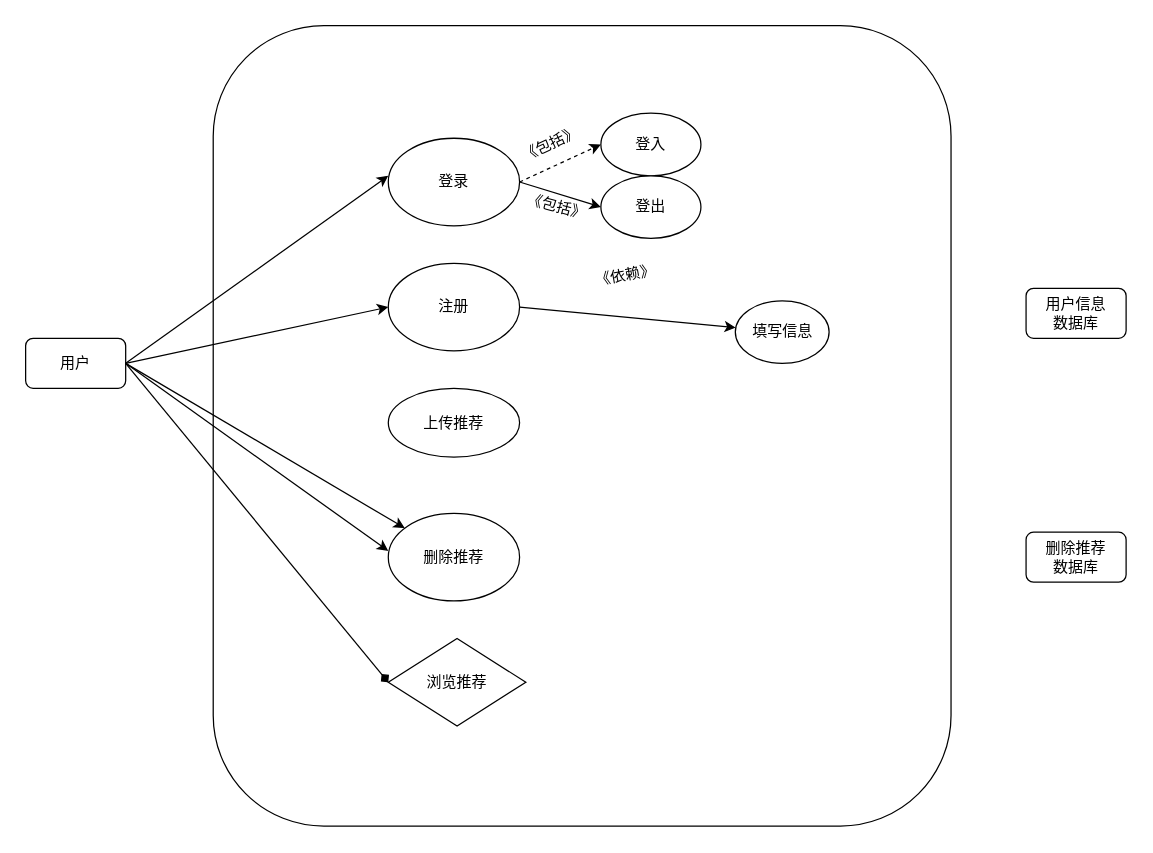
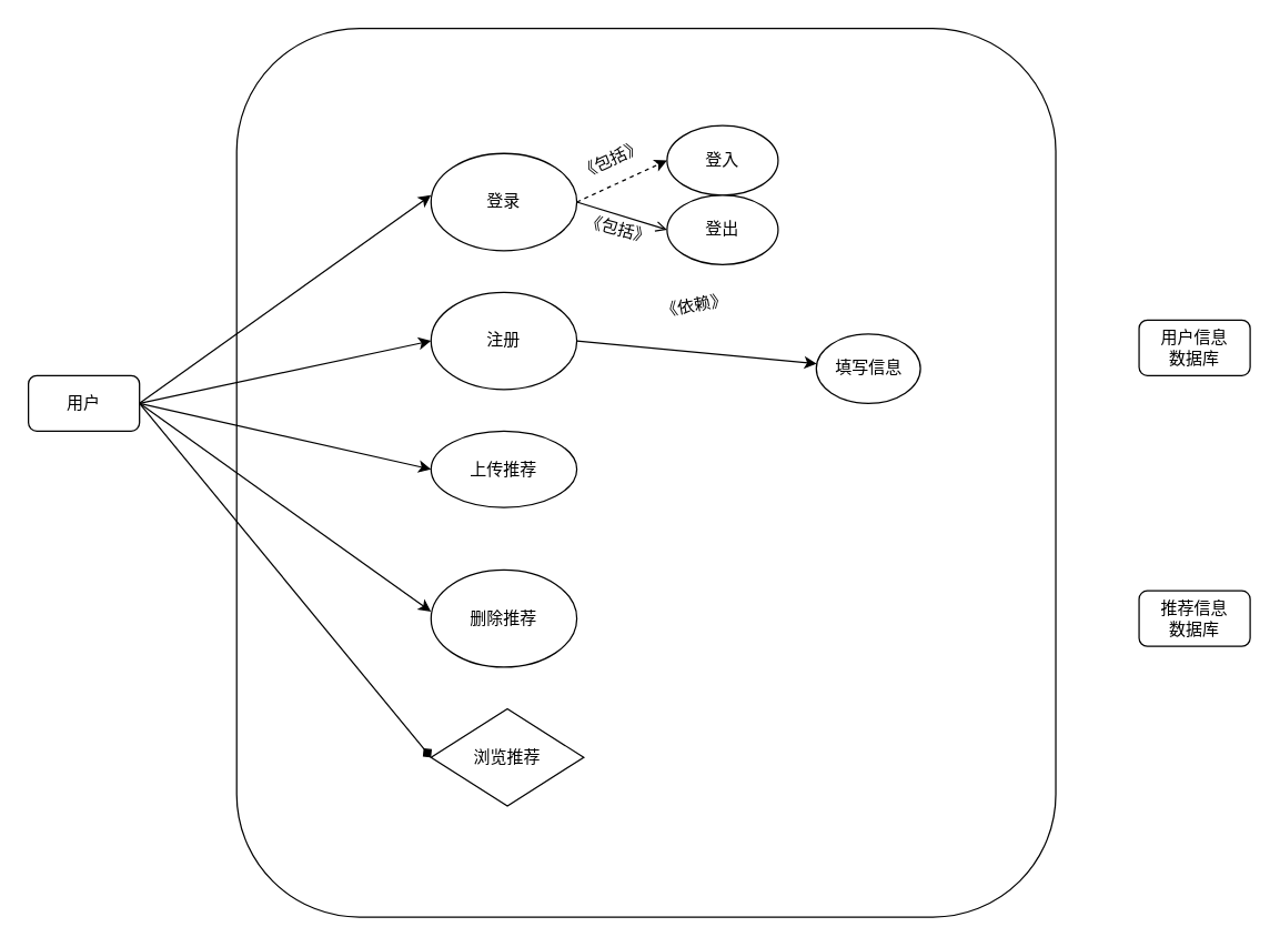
  <mxCell id="0" />
  <mxCell id="1" parent="0" />
  <mxCell id="2" value="用户" style="rounded=1;whiteSpace=wrap;html=1;" parent="1" vertex="1"><mxGeometry x="20" y="270" width="80" height="40" as="geometry" /></mxCell>
  <mxCell id="3" value="" style="rounded=1;whiteSpace=wrap;html=1;" parent="1" vertex="1"><mxGeometry x="170" y="20" width="590" height="640" as="geometry" /></mxCell>
  <mxCell id="4" value="" style="endArrow=classic;html=1;exitX=1;exitY=0.5;exitDx=0;exitDy=0;entryX=0;entryY=0.5;entryDx=0;entryDy=0;" parent="1" source="2" edge="1"><mxGeometry width="50" height="50" relative="1" as="geometry"><mxPoint x="360" y="310" as="sourcePoint" /><mxPoint x="310" y="140" as="targetPoint" /></mxGeometry></mxCell>
  <mxCell id="5" value="" style="endArrow=classic;html=1;exitX=1;exitY=0.5;exitDx=0;exitDy=0;entryX=0;entryY=0.5;entryDx=0;entryDy=0;" parent="1" source="2" target="9" edge="1"><mxGeometry width="50" height="50" relative="1" as="geometry"><mxPoint x="360" y="310" as="sourcePoint" /><mxPoint x="310" y="240" as="targetPoint" /></mxGeometry></mxCell>
- <mxCell id="6" value="" style="endArrow=classic;html=1;exitX=1;exitY=0.5;exitDx=0;exitDy=0;" parent="1" source="2" target="11" edge="1"><mxGeometry width="50" height="50" relative="1" as="geometry"><mxPoint x="360" y="310" as="sourcePoint" /><mxPoint x="310" y="340" as="targetPoint" /></mxGeometry></mxCell>
+ <mxCell id="6" value="" style="endArrow=classic;html=1;exitX=1;exitY=0.5;exitDx=0;exitDy=0;entryX=0;entryY=0.5;entryDx=0;entryDy=0;" parent="1" source="2" target="10" edge="1"><mxGeometry width="50" height="50" relative="1" as="geometry"><mxPoint x="360" y="310" as="sourcePoint" /><mxPoint x="310" y="340" as="targetPoint" /></mxGeometry></mxCell>
  <mxCell id="7" value="" style="endArrow=classic;html=1;exitX=1;exitY=0.5;exitDx=0;exitDy=0;entryX=0;entryY=0.5;entryDx=0;entryDy=0;" parent="1" source="2" edge="1"><mxGeometry width="50" height="50" relative="1" as="geometry"><mxPoint x="360" y="310" as="sourcePoint" /><mxPoint x="310" y="440" as="targetPoint" /></mxGeometry></mxCell>
  <mxCell id="8" value="登录" style="ellipse;whiteSpace=wrap;html=1;" parent="1" vertex="1"><mxGeometry x="310" y="110" width="105" height="70" as="geometry" /></mxCell>
  <mxCell id="9" value="注册" style="ellipse;whiteSpace=wrap;html=1;" parent="1" vertex="1"><mxGeometry x="310" y="210" width="105" height="70" as="geometry" /></mxCell>
  <mxCell id="10" value="上传推荐" style="ellipse;whiteSpace=wrap;html=1;" parent="1" vertex="1"><mxGeometry x="310" y="310" width="105" height="55" as="geometry" /></mxCell>
  <mxCell id="11" value="删除推荐" style="ellipse;whiteSpace=wrap;html=1;" parent="1" vertex="1"><mxGeometry x="310" y="410" width="105" height="70" as="geometry" /></mxCell>
  <mxCell id="12" value="登入" style="ellipse;whiteSpace=wrap;html=1;" parent="1" vertex="1"><mxGeometry x="480" y="90" width="80" height="50" as="geometry" /></mxCell>
  <mxCell id="13" value="登出" style="ellipse;whiteSpace=wrap;html=1;" parent="1" vertex="1"><mxGeometry x="480" y="140" width="80" height="50" as="geometry" /></mxCell>
- <mxCell id="14" value="" style="endArrow=classic;html=1;exitX=1;exitY=0.5;exitDx=0;exitDy=0;entryX=0;entryY=0.5;entryDx=0;entryDy=0;" parent="1" source="8" target="13" edge="1"><mxGeometry width="50" height="50" relative="1" as="geometry"><mxPoint x="420" y="310" as="sourcePoint" /><mxPoint x="470" y="260" as="targetPoint" /></mxGeometry></mxCell>
+ <mxCell id="14" value="" style="endArrow=open;html=1;exitX=1;exitY=0.5;exitDx=0;exitDy=0;entryX=0;entryY=0.5;entryDx=0;entryDy=0;" parent="1" source="8" target="13" edge="1"><mxGeometry width="50" height="50" relative="1" as="geometry"><mxPoint x="420" y="310" as="sourcePoint" /><mxPoint x="470" y="260" as="targetPoint" /></mxGeometry></mxCell>
  <mxCell id="15" value="《包括》" style="text;html=1;strokeColor=none;fillColor=none;align=center;verticalAlign=middle;whiteSpace=wrap;rounded=0;rotation=15;" parent="1" vertex="1"><mxGeometry x="410" y="155" width="70" height="20" as="geometry" /></mxCell>
  <mxCell id="16" value="《依赖》" style="text;html=1;strokeColor=none;fillColor=none;align=center;verticalAlign=middle;whiteSpace=wrap;rounded=0;rotation=-10;" parent="1" vertex="1"><mxGeometry x="470" y="210" width="60" height="20" as="geometry" /></mxCell>
  <mxCell id="17" value="浏览推荐" style="rhombus;whiteSpace=wrap;html=1;" parent="1" vertex="1"><mxGeometry x="310" y="510" width="110" height="70" as="geometry" /></mxCell>
  <mxCell id="18" value="" style="endArrow=diamond;html=1;exitX=1;exitY=0.5;exitDx=0;exitDy=0;entryX=0;entryY=0.5;entryDx=0;entryDy=0;" parent="1" source="2" target="17" edge="1"><mxGeometry width="50" height="50" relative="1" as="geometry"><mxPoint x="420" y="400" as="sourcePoint" /><mxPoint x="470" y="350" as="targetPoint" /></mxGeometry></mxCell>
  <mxCell id="19" value="" style="group" parent="1" vertex="1" connectable="0"><mxGeometry x="404.053" y="91.145" width="71.894" height="47.709" as="geometry" /></mxCell>
  <mxCell id="20" value="" style="endArrow=classic;html=1;exitX=1;exitY=0.5;exitDx=0;exitDy=0;entryX=0;entryY=0.5;entryDx=0;entryDy=0;dashed=1;" parent="19" source="8" target="12" edge="1"><mxGeometry width="50" height="50" relative="1" as="geometry"><mxPoint x="15.947" y="218.855" as="sourcePoint" /><mxPoint x="65.947" y="168.855" as="targetPoint" /></mxGeometry></mxCell>
  <mxCell id="21" value="《包括》" style="text;html=1;strokeColor=none;fillColor=none;align=center;verticalAlign=middle;whiteSpace=wrap;rounded=0;rotation=-25;" parent="19" vertex="1"><mxGeometry x="0.947" y="13.855" width="70" height="20" as="geometry" /></mxCell>
  <mxCell id="22" value="" style="endArrow=classic;html=1;exitX=1;exitY=0.5;exitDx=0;exitDy=0;" parent="1" source="9" target="23" edge="1"><mxGeometry width="50" height="50" relative="1" as="geometry"><mxPoint x="420" y="370" as="sourcePoint" /><mxPoint x="470" y="320" as="targetPoint" /></mxGeometry></mxCell>
  <mxCell id="23" value="填写信息" style="ellipse;whiteSpace=wrap;html=1;" parent="1" vertex="1"><mxGeometry x="587.5" y="240" width="75" height="50" as="geometry" /></mxCell>
- <mxCell id="24" value="删除推荐&lt;br&gt;数据库" style="rounded=1;whiteSpace=wrap;html=1;" parent="1" vertex="1"><mxGeometry x="820" y="425" width="80" height="40" as="geometry" /></mxCell>
+ <mxCell id="24" value="推荐信息&lt;br&gt;数据库" style="rounded=1;whiteSpace=wrap;html=1;" parent="1" vertex="1"><mxGeometry x="820" y="425" width="80" height="40" as="geometry" /></mxCell>
  <mxCell id="25" value="用户信息&lt;br&gt;数据库" style="rounded=1;whiteSpace=wrap;html=1;" parent="1" vertex="1"><mxGeometry x="820" y="230" width="80" height="40" as="geometry" /></mxCell>
